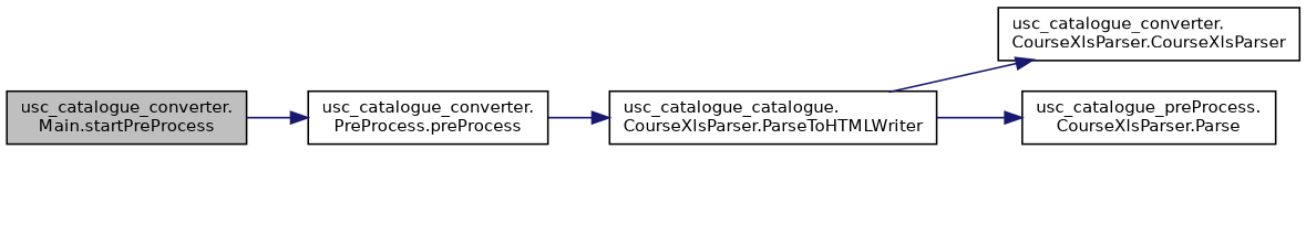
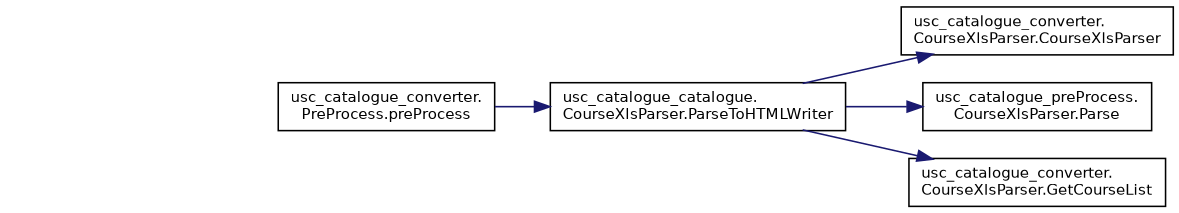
  digraph {
    rankdir=LR
    node [color=black fillcolor=white fontname=Helvetica fontsize=10 shape=record style=filled]
    edge [color=midnightblue fontname=Helvetica fontsize=10 labelfontname=Helvetica labelfontsize=10 style=solid]
-   n1 [fillcolor=grey75 fontcolor=black height=0.2 label="usc_catalogue_converter.\lMain.startPreProcess" width=0.4]
    n2 [height=0.2 label="usc_catalogue_converter.\lPreProcess.preProcess" width=0.4]
    n3 [height=0.2 label="usc_catalogue_catalogue.\lCourseXlsParser.ParseToHTMLWriter" width=0.4]
    n4 [height=0.2 label="usc_catalogue_converter.\lCourseXlsParser.CourseXlsParser" width=0.4]
    n5 [height=0.2 label="usc_catalogue_preProcess.\lCourseXlsParser.Parse" width=0.4]
-   n1 -> n2
+   n6 [height=0.2 label="usc_catalogue_converter.\lCourseXlsParser.GetCourseList" width=0.4]
    n2 -> n3
    n3 -> n4
    n3 -> n5
+   n3 -> n6
  }
